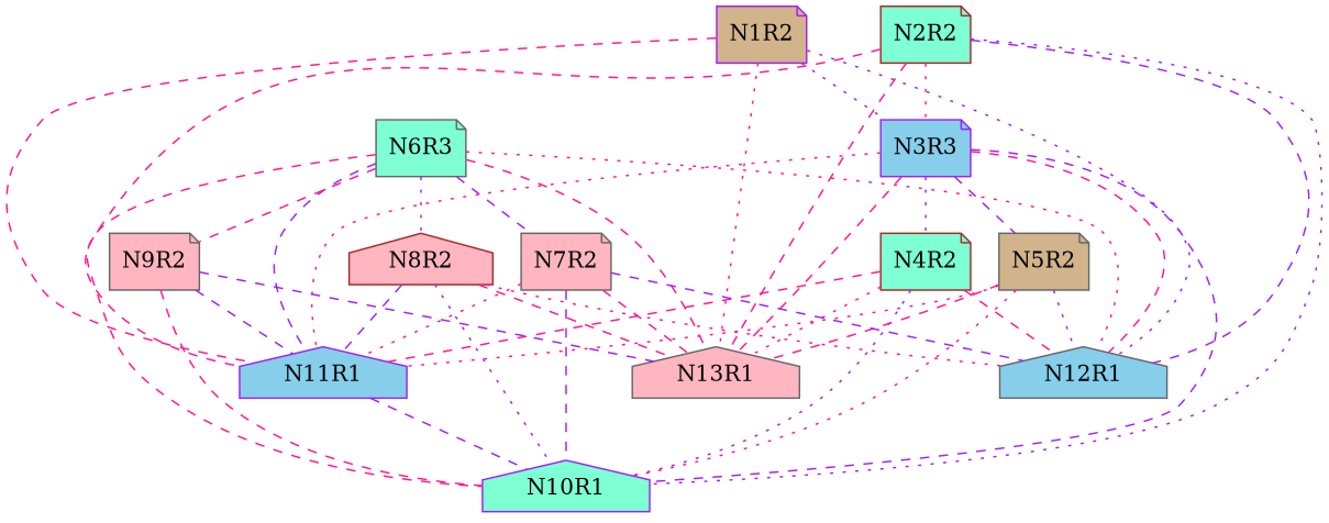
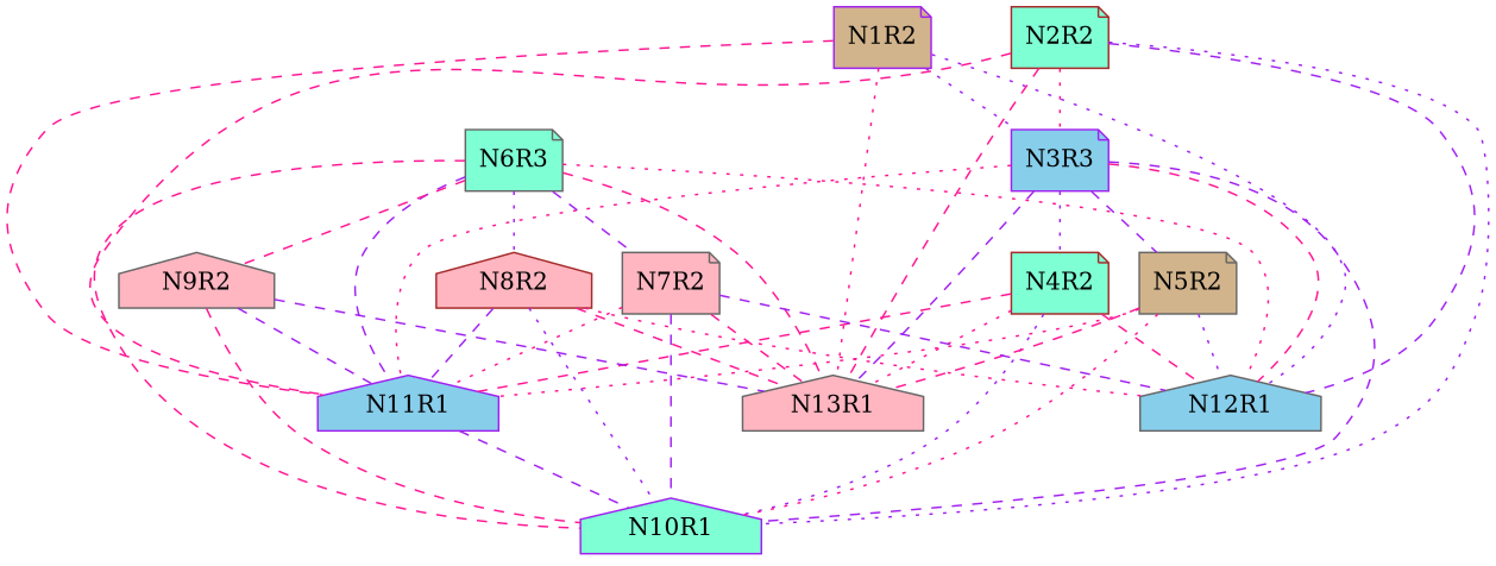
  graph {
    node [color=gray40 fillcolor=lightpink shape=note style=filled]
    edge [color=deeppink style=dashed]
    N1R2 [color=purple fillcolor=tan]
    N3R3 [color=purple fillcolor=skyblue]
    N11R1 [color=purple fillcolor=skyblue shape=house]
    N12R1 [fillcolor=skyblue shape=house]
    N13R1 [shape=house]
    N10R1 [color=purple fillcolor=aquamarine shape=house]
    N4R2 [color=brown fillcolor=aquamarine]
    N5R2 [fillcolor=tan]
    N2R2 [color=brown fillcolor=aquamarine]
    N6R3 [fillcolor=aquamarine]
    N7R2
    N8R2 [color=brown shape=house]
-   N9R2
+   N9R2 [shape=house]
    N1R2 -- N3R3 [color=purple style=dotted]
    N1R2 -- N11R1
    N1R2 -- N12R1 [color=purple style=dotted]
    N1R2 -- N13R1 [style=dotted]
    N3R3 -- N11R1 [style=dotted]
    N3R3 -- N12R1
-   N3R3 -- N13R1
+   N3R3 -- N13R1 [color=purple]
    N3R3 -- N10R1 [color=purple]
    N3R3 -- N4R2 [color=purple style=dotted]
    N3R3 -- N5R2 [color=purple]
    N11R1 -- N10R1 [color=purple]
    N4R2 -- N11R1
    N4R2 -- N12R1
    N4R2 -- N13R1 [style=dotted]
    N4R2 -- N10R1 [color=purple style=dotted]
    N5R2 -- N11R1 [style=dotted]
    N5R2 -- N12R1 [color=purple style=dotted]
    N5R2 -- N13R1
    N5R2 -- N10R1 [style=dotted]
    N2R2 -- N3R3 [style=dotted]
    N2R2 -- N11R1
    N2R2 -- N12R1 [color=purple]
    N2R2 -- N13R1
    N2R2 -- N10R1 [color=purple style=dotted]
    N6R3 -- N11R1 [color=purple]
    N6R3 -- N12R1 [style=dotted]
    N6R3 -- N13R1
    N6R3 -- N10R1
    N6R3 -- N7R2 [color=purple]
    N6R3 -- N8R2 [color=purple style=dotted]
    N6R3 -- N9R2
    N7R2 -- N11R1 [style=dotted]
    N7R2 -- N12R1 [color=purple]
    N7R2 -- N13R1
    N7R2 -- N10R1 [color=purple]
    N8R2 -- N11R1 [color=purple]
    N8R2 -- N12R1 [style=dotted]
    N8R2 -- N13R1
    N8R2 -- N10R1 [color=purple style=dotted]
    N9R2 -- N11R1 [color=purple]
    N9R2 -- N13R1 [color=purple]
    N9R2 -- N10R1
  }
